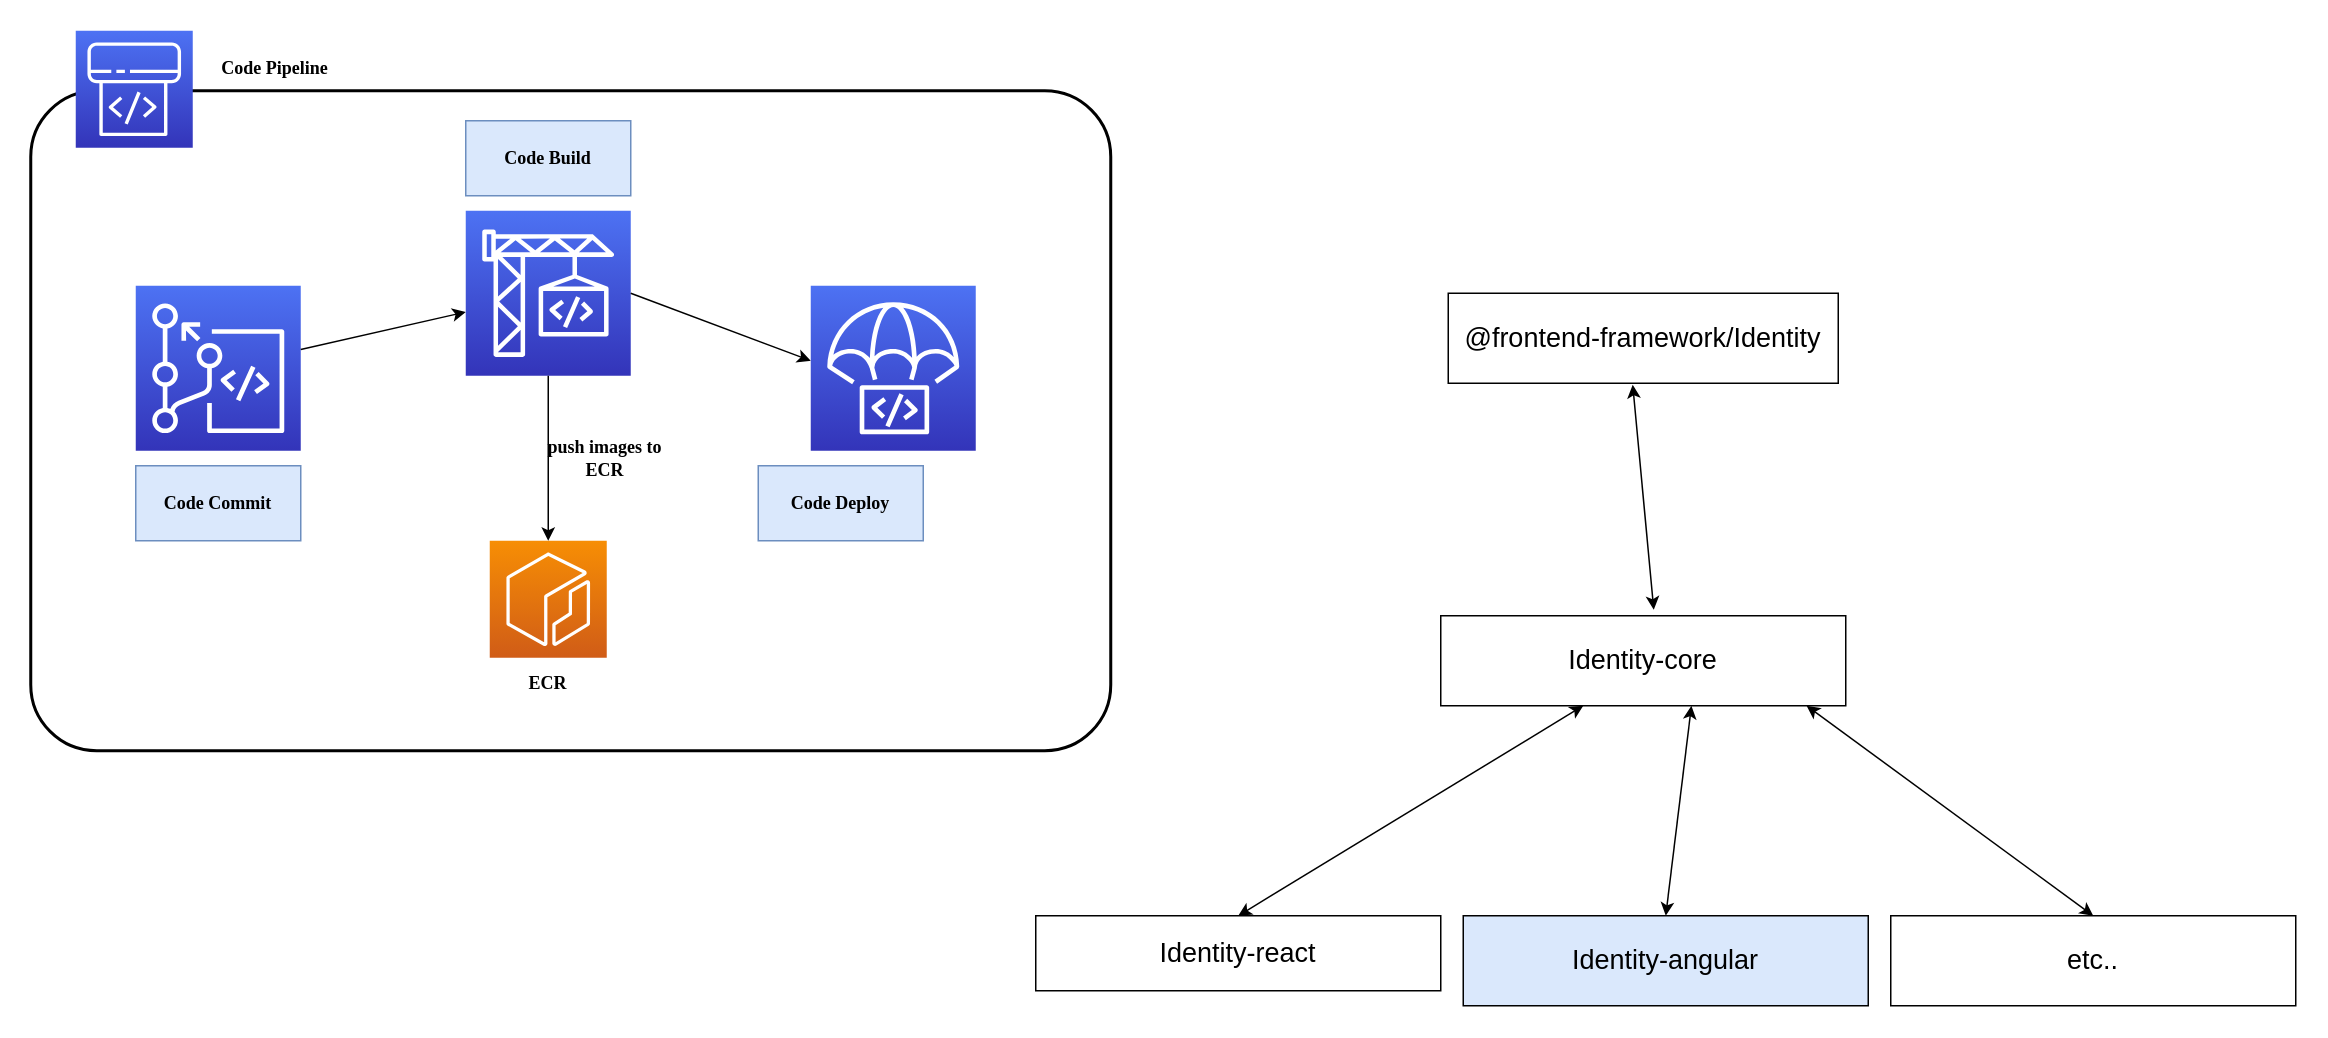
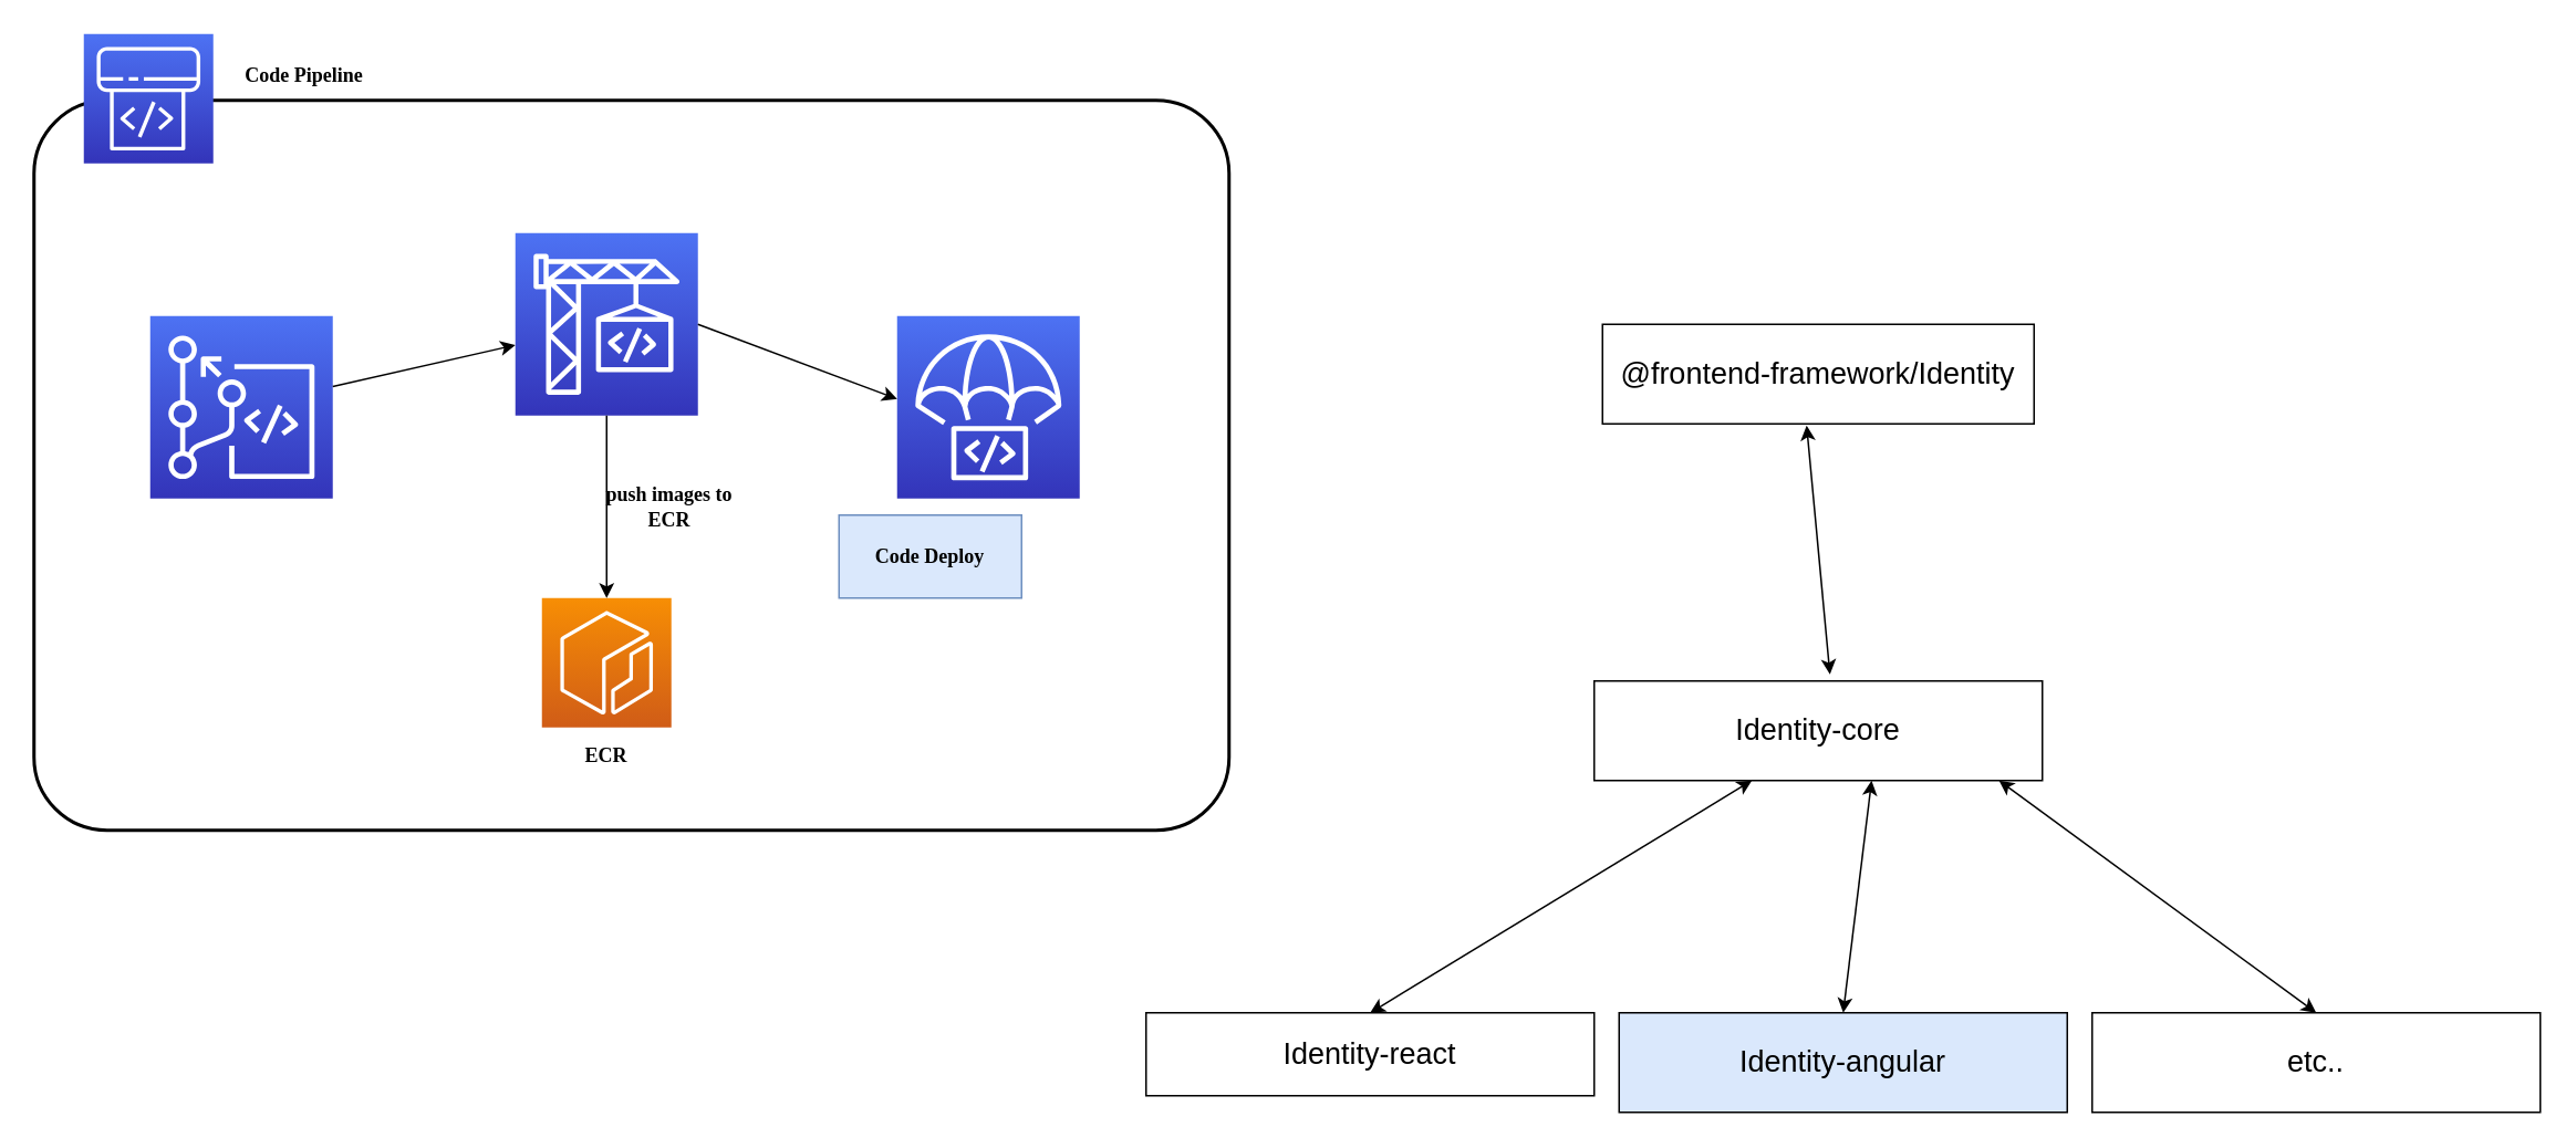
  <mxCell id="0" />
  <mxCell id="1" parent="0" />
  <mxCell id="2" value="&lt;font style=&quot;font-size: 18px;&quot;&gt;@frontend-framework/Identity&lt;/font&gt;" style="rounded=0;whiteSpace=wrap;html=1;" parent="1" vertex="1"><mxGeometry x="965" y="195" width="260" height="60" as="geometry" /></mxCell>
  <mxCell id="3" value="" style="endArrow=classic;startArrow=classic;html=1;rounded=0;fontSize=18;exitX=0.526;exitY=-0.067;exitDx=0;exitDy=0;exitPerimeter=0;entryX=0.473;entryY=1.017;entryDx=0;entryDy=0;entryPerimeter=0;" parent="1" source="4" target="2" edge="1"><mxGeometry width="50" height="50" relative="1" as="geometry"><mxPoint x="930" y="400" as="sourcePoint" /><mxPoint x="1100" y="250" as="targetPoint" /></mxGeometry></mxCell>
  <mxCell id="4" value="Identity-core" style="rounded=0;whiteSpace=wrap;html=1;fontSize=18;" parent="1" vertex="1"><mxGeometry x="960" y="410" width="270" height="60" as="geometry" /></mxCell>
  <mxCell id="5" value="Identity-react" style="rounded=0;whiteSpace=wrap;html=1;fontSize=18;" parent="1" vertex="1"><mxGeometry x="690" y="610" width="270" height="50" as="geometry" /></mxCell>
  <mxCell id="6" value="" style="endArrow=classic;startArrow=classic;html=1;rounded=0;fontSize=18;exitX=0.5;exitY=0;exitDx=0;exitDy=0;" parent="1" source="5" edge="1"><mxGeometry width="50" height="50" relative="1" as="geometry"><mxPoint x="1050" y="630" as="sourcePoint" /><mxPoint x="1055" y="470" as="targetPoint" /></mxGeometry></mxCell>
  <mxCell id="7" value="Identity-angular" style="rounded=0;whiteSpace=wrap;html=1;fontSize=18;fillColor=#dae8fc;" parent="1" vertex="1"><mxGeometry x="975" y="610" width="270" height="60" as="geometry" /></mxCell>
  <mxCell id="8" value="" style="endArrow=classic;startArrow=classic;html=1;rounded=0;fontSize=18;exitX=0.5;exitY=0;exitDx=0;exitDy=0;entryX=0.619;entryY=1;entryDx=0;entryDy=0;entryPerimeter=0;" parent="1" source="7" target="4" edge="1"><mxGeometry width="50" height="50" relative="1" as="geometry"><mxPoint x="940" y="610" as="sourcePoint" /><mxPoint x="1100" y="470" as="targetPoint" /><Array as="points" /></mxGeometry></mxCell>
  <mxCell id="9" value="etc.." style="rounded=0;whiteSpace=wrap;html=1;fontSize=18;" parent="1" vertex="1"><mxGeometry x="1260" y="610" width="270" height="60" as="geometry" /></mxCell>
  <mxCell id="10" value="" style="endArrow=classic;startArrow=classic;html=1;rounded=0;fontSize=18;exitX=0.5;exitY=0;exitDx=0;exitDy=0;" parent="1" source="9" edge="1"><mxGeometry width="50" height="50" relative="1" as="geometry"><mxPoint x="1200" y="608.02" as="sourcePoint" /><mxPoint x="1203.89" y="470" as="targetPoint" /></mxGeometry></mxCell>
  <mxCell id="11" value="" style="rounded=1;arcSize=10;dashed=0;fillColor=none;gradientColor=none;strokeWidth=2;" parent="1" vertex="1"><mxGeometry x="20" y="60" width="720" height="440" as="geometry" /></mxCell>
  <mxCell id="12" value="" style="sketch=0;points=[[0,0,0],[0.25,0,0],[0.5,0,0],[0.75,0,0],[1,0,0],[0,1,0],[0.25,1,0],[0.5,1,0],[0.75,1,0],[1,1,0],[0,0.25,0],[0,0.5,0],[0,0.75,0],[1,0.25,0],[1,0.5,0],[1,0.75,0]];outlineConnect=0;fontColor=#232F3E;gradientColor=#4D72F3;gradientDirection=north;fillColor=#3334B9;strokeColor=#ffffff;dashed=0;verticalLabelPosition=bottom;verticalAlign=top;align=center;html=1;fontSize=12;fontStyle=0;aspect=fixed;shape=mxgraph.aws4.resourceIcon;resIcon=mxgraph.aws4.codebuild;" vertex="1" parent="1"><mxGeometry x="310" y="140" width="110" height="110" as="geometry" /></mxCell>
  <mxCell id="13" value="" style="sketch=0;points=[[0,0,0],[0.25,0,0],[0.5,0,0],[0.75,0,0],[1,0,0],[0,1,0],[0.25,1,0],[0.5,1,0],[0.75,1,0],[1,1,0],[0,0.25,0],[0,0.5,0],[0,0.75,0],[1,0.25,0],[1,0.5,0],[1,0.75,0]];outlineConnect=0;fontColor=#232F3E;gradientColor=#4D72F3;gradientDirection=north;fillColor=#3334B9;strokeColor=#ffffff;dashed=0;verticalLabelPosition=bottom;verticalAlign=top;align=center;html=1;fontSize=12;fontStyle=0;aspect=fixed;shape=mxgraph.aws4.resourceIcon;resIcon=mxgraph.aws4.codepipeline;" vertex="1" parent="1"><mxGeometry x="50" y="20" width="78" height="78" as="geometry" /></mxCell>
  <mxCell id="14" value="" style="sketch=0;points=[[0,0,0],[0.25,0,0],[0.5,0,0],[0.75,0,0],[1,0,0],[0,1,0],[0.25,1,0],[0.5,1,0],[0.75,1,0],[1,1,0],[0,0.25,0],[0,0.5,0],[0,0.75,0],[1,0.25,0],[1,0.5,0],[1,0.75,0]];outlineConnect=0;fontColor=#232F3E;gradientColor=#4D72F3;gradientDirection=north;fillColor=#3334B9;strokeColor=#ffffff;dashed=0;verticalLabelPosition=bottom;verticalAlign=top;align=center;html=1;fontSize=12;fontStyle=0;aspect=fixed;shape=mxgraph.aws4.resourceIcon;resIcon=mxgraph.aws4.codecommit;" vertex="1" parent="1"><mxGeometry x="90" y="190" width="110" height="110" as="geometry" /></mxCell>
  <mxCell id="15" value="" style="sketch=0;points=[[0,0,0],[0.25,0,0],[0.5,0,0],[0.75,0,0],[1,0,0],[0,1,0],[0.25,1,0],[0.5,1,0],[0.75,1,0],[1,1,0],[0,0.25,0],[0,0.5,0],[0,0.75,0],[1,0.25,0],[1,0.5,0],[1,0.75,0]];outlineConnect=0;fontColor=#232F3E;gradientColor=#4D72F3;gradientDirection=north;fillColor=#3334B9;strokeColor=#ffffff;dashed=0;verticalLabelPosition=bottom;verticalAlign=top;align=center;html=1;fontSize=12;fontStyle=0;aspect=fixed;shape=mxgraph.aws4.resourceIcon;resIcon=mxgraph.aws4.codedeploy;" vertex="1" parent="1"><mxGeometry x="540" y="190" width="110" height="110" as="geometry" /></mxCell>
- <mxCell id="16" value="Code Commit" style="text;html=1;strokeColor=#6c8ebf;fillColor=#dae8fc;align=center;verticalAlign=middle;whiteSpace=wrap;rounded=0;fontStyle=1;fontFamily=Verdana;" vertex="1" parent="1"><mxGeometry x="90" y="310" width="110" height="50" as="geometry" /></mxCell>
- <mxCell id="17" value="Code Build" style="text;html=1;strokeColor=#6c8ebf;fillColor=#dae8fc;align=center;verticalAlign=middle;whiteSpace=wrap;rounded=0;fontStyle=1;fontFamily=Verdana;" vertex="1" parent="1"><mxGeometry x="310" y="80" width="110" height="50" as="geometry" /></mxCell>
  <mxCell id="18" value="Code Deploy" style="text;html=1;strokeColor=#6c8ebf;fillColor=#dae8fc;align=center;verticalAlign=middle;whiteSpace=wrap;rounded=0;fontStyle=1;fontFamily=Verdana;" vertex="1" parent="1"><mxGeometry x="505" y="310" width="110" height="50" as="geometry" /></mxCell>
  <mxCell id="19" value="" style="endArrow=classic;html=1;rounded=0;" edge="1" parent="1" source="14" target="12"><mxGeometry width="50" height="50" relative="1" as="geometry"><mxPoint x="210" y="230" as="sourcePoint" /><mxPoint x="260" y="180" as="targetPoint" /></mxGeometry></mxCell>
  <mxCell id="20" value="" style="endArrow=classic;html=1;rounded=0;exitX=1;exitY=0.5;exitDx=0;exitDy=0;exitPerimeter=0;" edge="1" parent="1" source="12"><mxGeometry width="50" height="50" relative="1" as="geometry"><mxPoint x="420" y="240" as="sourcePoint" /><mxPoint x="540" y="240" as="targetPoint" /></mxGeometry></mxCell>
  <mxCell id="21" value="Code Pipeline" style="text;html=1;strokeColor=none;fillColor=none;align=center;verticalAlign=middle;whiteSpace=wrap;rounded=0;fontStyle=1;fontFamily=Verdana;" vertex="1" parent="1"><mxGeometry x="128" y="20" width="110" height="50" as="geometry" /></mxCell>
  <mxCell id="22" value="" style="sketch=0;points=[[0,0,0],[0.25,0,0],[0.5,0,0],[0.75,0,0],[1,0,0],[0,1,0],[0.25,1,0],[0.5,1,0],[0.75,1,0],[1,1,0],[0,0.25,0],[0,0.5,0],[0,0.75,0],[1,0.25,0],[1,0.5,0],[1,0.75,0]];outlineConnect=0;fontColor=#232F3E;gradientColor=#F78E04;gradientDirection=north;fillColor=#D05C17;strokeColor=#ffffff;dashed=0;verticalLabelPosition=bottom;verticalAlign=top;align=center;html=1;fontSize=12;fontStyle=0;aspect=fixed;shape=mxgraph.aws4.resourceIcon;resIcon=mxgraph.aws4.ecr;" vertex="1" parent="1"><mxGeometry x="326" y="360" width="78" height="78" as="geometry" /></mxCell>
  <mxCell id="23" value="&lt;div&gt;ECR&lt;/div&gt;" style="text;html=1;strokeColor=none;fillColor=none;align=center;verticalAlign=middle;whiteSpace=wrap;rounded=0;fontStyle=1;fontFamily=Verdana;" vertex="1" parent="1"><mxGeometry x="310" y="430" width="110" height="50" as="geometry" /></mxCell>
  <mxCell id="24" value="" style="endArrow=classic;html=1;rounded=0;exitX=0.5;exitY=1;exitDx=0;exitDy=0;exitPerimeter=0;entryX=0.5;entryY=0;entryDx=0;entryDy=0;entryPerimeter=0;" edge="1" parent="1" source="12" target="22"><mxGeometry width="50" height="50" relative="1" as="geometry"><mxPoint x="370" y="300" as="sourcePoint" /><mxPoint x="480" y="275" as="targetPoint" /></mxGeometry></mxCell>
  <mxCell id="25" value="push images to ECR" style="text;html=1;strokeColor=none;fillColor=none;align=center;verticalAlign=middle;whiteSpace=wrap;rounded=0;fontStyle=1;fontFamily=Verdana;" vertex="1" parent="1"><mxGeometry x="360" y="280" width="86" height="50" as="geometry" /></mxCell>
